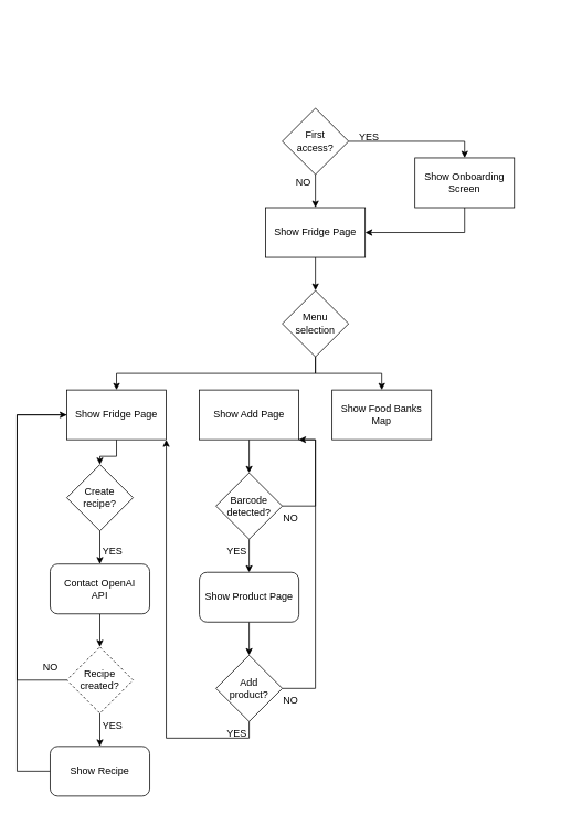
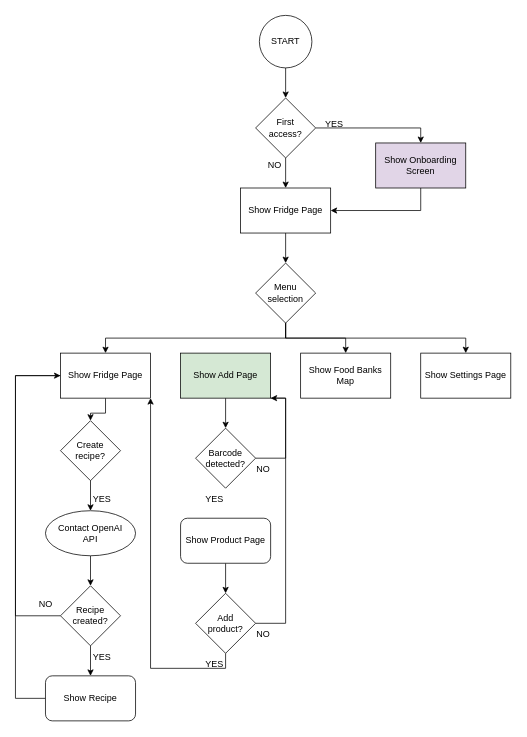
  <mxCell id="0" />
  <mxCell id="1" parent="0" />
+ <mxCell id="2" style="edgeStyle=orthogonalEdgeStyle;rounded=0;orthogonalLoop=1;jettySize=auto;html=1;exitX=0.5;exitY=1;exitDx=0;exitDy=0;entryX=0.5;entryY=0;entryDx=0;entryDy=0;endArrow=classic;endFill=1;" edge="1" parent="1" source="3" target="6"><mxGeometry relative="1" as="geometry" /></mxCell>
+ <mxCell id="3" value="START" style="ellipse;whiteSpace=wrap;html=1;aspect=fixed;" vertex="1" parent="1"><mxGeometry x="345" y="20" width="70" height="70" as="geometry" /></mxCell>
  <mxCell id="4" style="edgeStyle=orthogonalEdgeStyle;rounded=0;orthogonalLoop=1;jettySize=auto;html=1;exitX=0.5;exitY=1;exitDx=0;exitDy=0;endArrow=classic;endFill=1;" edge="1" parent="1" source="6" target="9"><mxGeometry relative="1" as="geometry" /></mxCell>
  <mxCell id="5" style="edgeStyle=orthogonalEdgeStyle;rounded=0;orthogonalLoop=1;jettySize=auto;html=1;exitX=1;exitY=0.5;exitDx=0;exitDy=0;entryX=0.5;entryY=0;entryDx=0;entryDy=0;endArrow=classic;endFill=1;" edge="1" parent="1" source="6" target="10"><mxGeometry relative="1" as="geometry" /></mxCell>
  <mxCell id="6" value="&lt;div&gt;First&lt;/div&gt;&lt;div&gt;access?&lt;/div&gt;" style="rhombus;whiteSpace=wrap;html=1;" vertex="1" parent="1"><mxGeometry x="340" y="130" width="80" height="80" as="geometry" /></mxCell>
  <mxCell id="7" style="edgeStyle=orthogonalEdgeStyle;rounded=0;orthogonalLoop=1;jettySize=auto;html=1;exitX=1;exitY=0.5;exitDx=0;exitDy=0;entryX=0.5;entryY=1;entryDx=0;entryDy=0;endArrow=none;endFill=0;startArrow=classic;startFill=1;" edge="1" parent="1" source="9" target="10"><mxGeometry relative="1" as="geometry" /></mxCell>
  <mxCell id="8" value="" style="edgeStyle=orthogonalEdgeStyle;rounded=0;orthogonalLoop=1;jettySize=auto;html=1;endArrow=classic;endFill=1;" edge="1" parent="1" source="9" target="16"><mxGeometry relative="1" as="geometry" /></mxCell>
  <mxCell id="9" value="Show Fridge Page" style="rounded=0;whiteSpace=wrap;html=1;" vertex="1" parent="1"><mxGeometry x="320" y="250" width="120" height="60" as="geometry" /></mxCell>
- <mxCell id="10" value="Show Onboarding Screen" style="rounded=0;whiteSpace=wrap;html=1;" vertex="1" parent="1"><mxGeometry x="500" y="190" width="120" height="60" as="geometry" /></mxCell>
+ <mxCell id="10" value="Show Onboarding Screen" style="rounded=0;whiteSpace=wrap;html=1;fillColor=#e1d5e7;" vertex="1" parent="1"><mxGeometry x="500" y="190" width="120" height="60" as="geometry" /></mxCell>
  <mxCell id="11" value="YES" style="text;html=1;strokeColor=none;fillColor=none;align=center;verticalAlign=middle;whiteSpace=wrap;rounded=0;" vertex="1" parent="1"><mxGeometry x="415" y="150" width="60" height="30" as="geometry" /></mxCell>
  <mxCell id="12" value="NO" style="text;html=1;align=center;verticalAlign=middle;resizable=0;points=[];autosize=1;strokeColor=none;fillColor=none;" vertex="1" parent="1"><mxGeometry x="345" y="205" width="40" height="30" as="geometry" /></mxCell>
  <mxCell id="13" style="edgeStyle=orthogonalEdgeStyle;rounded=0;orthogonalLoop=1;jettySize=auto;html=1;exitX=0.5;exitY=1;exitDx=0;exitDy=0;entryX=0.5;entryY=0;entryDx=0;entryDy=0;endArrow=classic;endFill=1;" edge="1" parent="1" source="16" target="23"><mxGeometry relative="1" as="geometry" /></mxCell>
  <mxCell id="14" style="edgeStyle=orthogonalEdgeStyle;rounded=0;orthogonalLoop=1;jettySize=auto;html=1;exitX=0.5;exitY=1;exitDx=0;exitDy=0;entryX=0.5;entryY=0;entryDx=0;entryDy=0;endArrow=classic;endFill=1;" edge="1" parent="1" source="16" target="17"><mxGeometry relative="1" as="geometry" /></mxCell>
+ <mxCell id="15" style="edgeStyle=orthogonalEdgeStyle;rounded=0;orthogonalLoop=1;jettySize=auto;html=1;exitX=0.5;exitY=1;exitDx=0;exitDy=0;entryX=0.5;entryY=0;entryDx=0;entryDy=0;endArrow=classic;endFill=1;" edge="1" parent="1" source="16" target="20"><mxGeometry relative="1" as="geometry" /></mxCell>
  <mxCell id="16" value="Menu selection" style="rhombus;whiteSpace=wrap;html=1;" vertex="1" parent="1"><mxGeometry x="340" y="350" width="80" height="80" as="geometry" /></mxCell>
  <mxCell id="17" value="Show Food Banks Map" style="rounded=0;whiteSpace=wrap;html=1;" vertex="1" parent="1"><mxGeometry x="400" y="470" width="120" height="60" as="geometry" /></mxCell>
  <mxCell id="18" style="edgeStyle=orthogonalEdgeStyle;rounded=0;orthogonalLoop=1;jettySize=auto;html=1;exitX=0.5;exitY=1;exitDx=0;exitDy=0;entryX=0.5;entryY=0;entryDx=0;entryDy=0;endArrow=classic;endFill=1;" edge="1" parent="1" source="19" target="26"><mxGeometry relative="1" as="geometry" /></mxCell>
- <mxCell id="19" value="Show Add Page" style="rounded=0;whiteSpace=wrap;html=1;" vertex="1" parent="1"><mxGeometry x="240" y="470" width="120" height="60" as="geometry" /></mxCell>
+ <mxCell id="19" value="Show Add Page" style="rounded=0;whiteSpace=wrap;html=1;fillColor=#d5e8d4;" vertex="1" parent="1"><mxGeometry x="240" y="470" width="120" height="60" as="geometry" /></mxCell>
+ <mxCell id="20" value="Show Settings Page" style="rounded=0;whiteSpace=wrap;html=1;" vertex="1" parent="1"><mxGeometry x="560" y="470" width="120" height="60" as="geometry" /></mxCell>
  <mxCell id="21" value="" style="edgeStyle=orthogonalEdgeStyle;rounded=0;orthogonalLoop=1;jettySize=auto;html=1;endArrow=classic;endFill=1;" edge="1" parent="1" source="23" target="36"><mxGeometry relative="1" as="geometry" /></mxCell>
  <mxCell id="22" style="edgeStyle=orthogonalEdgeStyle;rounded=0;orthogonalLoop=1;jettySize=auto;html=1;exitX=0;exitY=0.5;exitDx=0;exitDy=0;entryX=0;entryY=0.5;entryDx=0;entryDy=0;endArrow=none;endFill=0;" edge="1" parent="1" source="23" target="41"><mxGeometry relative="1" as="geometry"><Array as="points"><mxPoint x="20" y="500" /><mxPoint x="20" y="820" /></Array></mxGeometry></mxCell>
  <mxCell id="23" value="Show Fridge Page" style="rounded=0;whiteSpace=wrap;html=1;" vertex="1" parent="1"><mxGeometry x="80" y="470" width="120" height="60" as="geometry" /></mxCell>
- <mxCell id="24" style="edgeStyle=orthogonalEdgeStyle;rounded=0;orthogonalLoop=1;jettySize=auto;html=1;exitX=0.5;exitY=1;exitDx=0;exitDy=0;entryX=0.5;entryY=0;entryDx=0;entryDy=0;endArrow=classic;endFill=1;" edge="1" parent="1" source="26" target="28"><mxGeometry relative="1" as="geometry" /></mxCell>
  <mxCell id="25" style="edgeStyle=orthogonalEdgeStyle;rounded=0;orthogonalLoop=1;jettySize=auto;html=1;exitX=1;exitY=0.5;exitDx=0;exitDy=0;entryX=1;entryY=1;entryDx=0;entryDy=0;endArrow=none;endFill=0;" edge="1" parent="1" source="26" target="19"><mxGeometry relative="1" as="geometry"><Array as="points"><mxPoint x="380" y="610" /><mxPoint x="380" y="530" /></Array></mxGeometry></mxCell>
  <mxCell id="26" value="Barcode detected?" style="rhombus;whiteSpace=wrap;html=1;" vertex="1" parent="1"><mxGeometry x="260" y="570" width="80" height="80" as="geometry" /></mxCell>
  <mxCell id="27" style="edgeStyle=orthogonalEdgeStyle;rounded=0;orthogonalLoop=1;jettySize=auto;html=1;exitX=0.5;exitY=1;exitDx=0;exitDy=0;endArrow=classic;endFill=1;" edge="1" parent="1" source="28" target="31"><mxGeometry relative="1" as="geometry" /></mxCell>
  <mxCell id="28" value="Show Product Page" style="rounded=1;whiteSpace=wrap;html=1;" vertex="1" parent="1"><mxGeometry x="240" y="690" width="120" height="60" as="geometry" /></mxCell>
  <mxCell id="29" style="edgeStyle=orthogonalEdgeStyle;rounded=0;orthogonalLoop=1;jettySize=auto;html=1;exitX=0.5;exitY=1;exitDx=0;exitDy=0;entryX=1;entryY=1;entryDx=0;entryDy=0;endArrow=classic;endFill=1;" edge="1" parent="1" source="31" target="23"><mxGeometry relative="1" as="geometry" /></mxCell>
  <mxCell id="30" style="edgeStyle=orthogonalEdgeStyle;rounded=0;orthogonalLoop=1;jettySize=auto;html=1;exitX=1;exitY=0.5;exitDx=0;exitDy=0;entryX=1;entryY=1;entryDx=0;entryDy=0;endArrow=classic;endFill=1;" edge="1" parent="1" source="31" target="19"><mxGeometry relative="1" as="geometry"><Array as="points"><mxPoint x="380" y="830" /><mxPoint x="380" y="530" /></Array></mxGeometry></mxCell>
  <mxCell id="31" value="&lt;div&gt;Add &lt;br&gt;&lt;/div&gt;&lt;div&gt;product?&lt;/div&gt;" style="rhombus;whiteSpace=wrap;html=1;" vertex="1" parent="1"><mxGeometry x="260" y="790" width="80" height="80" as="geometry" /></mxCell>
  <mxCell id="32" value="YES" style="text;html=1;align=center;verticalAlign=middle;resizable=0;points=[];autosize=1;strokeColor=none;fillColor=none;" vertex="1" parent="1"><mxGeometry x="260" y="650" width="50" height="30" as="geometry" /></mxCell>
  <mxCell id="33" value="NO" style="text;html=1;align=center;verticalAlign=middle;resizable=0;points=[];autosize=1;strokeColor=none;fillColor=none;" vertex="1" parent="1"><mxGeometry x="330" y="610" width="40" height="30" as="geometry" /></mxCell>
  <mxCell id="34" value="YES" style="text;html=1;align=center;verticalAlign=middle;resizable=0;points=[];autosize=1;strokeColor=none;fillColor=none;" vertex="1" parent="1"><mxGeometry x="260" y="870" width="50" height="30" as="geometry" /></mxCell>
  <mxCell id="35" value="NO" style="text;html=1;align=center;verticalAlign=middle;resizable=0;points=[];autosize=1;strokeColor=none;fillColor=none;" vertex="1" parent="1"><mxGeometry x="330" y="830" width="40" height="30" as="geometry" /></mxCell>
  <mxCell id="36" value="&lt;div&gt;Create&lt;/div&gt;&lt;div&gt;recipe?&lt;/div&gt;" style="rhombus;whiteSpace=wrap;html=1;" vertex="1" parent="1"><mxGeometry x="80" y="560" width="80" height="80" as="geometry" /></mxCell>
  <mxCell id="37" value="" style="edgeStyle=orthogonalEdgeStyle;rounded=0;orthogonalLoop=1;jettySize=auto;html=1;endArrow=none;endFill=0;startArrow=classic;startFill=1;" edge="1" parent="1" source="39" target="36"><mxGeometry relative="1" as="geometry" /></mxCell>
  <mxCell id="38" value="" style="edgeStyle=orthogonalEdgeStyle;rounded=0;orthogonalLoop=1;jettySize=auto;html=1;endArrow=classic;endFill=1;" edge="1" parent="1" source="39" target="41"><mxGeometry relative="1" as="geometry" /></mxCell>
- <mxCell id="39" value="&lt;div&gt;Contact OpenAI&lt;br&gt;&lt;/div&gt;&lt;div&gt;API&lt;/div&gt;" style="rounded=1;whiteSpace=wrap;html=1;" vertex="1" parent="1"><mxGeometry x="60" y="680" width="120" height="60" as="geometry" /></mxCell>
+ <mxCell id="39" value="&lt;div&gt;Contact OpenAI&lt;br&gt;&lt;/div&gt;&lt;div&gt;API&lt;/div&gt;" style="ellipse;whiteSpace=wrap;html=1;" vertex="1" parent="1"><mxGeometry x="60" y="680" width="120" height="60" as="geometry" /></mxCell>
  <mxCell id="40" value="" style="edgeStyle=orthogonalEdgeStyle;rounded=0;orthogonalLoop=1;jettySize=auto;html=1;endArrow=classic;endFill=1;" edge="1" parent="1" source="41" target="44"><mxGeometry relative="1" as="geometry" /></mxCell>
- <mxCell id="41" value="Recipe created?" style="rhombus;whiteSpace=wrap;html=1;dashed=1;" vertex="1" parent="1"><mxGeometry x="80" y="780" width="80" height="80" as="geometry" /></mxCell>
+ <mxCell id="41" value="Recipe created?" style="rhombus;whiteSpace=wrap;html=1;" vertex="1" parent="1"><mxGeometry x="80" y="780" width="80" height="80" as="geometry" /></mxCell>
  <mxCell id="42" value="YES" style="text;html=1;align=center;verticalAlign=middle;resizable=0;points=[];autosize=1;strokeColor=none;fillColor=none;" vertex="1" parent="1"><mxGeometry x="110" y="650" width="50" height="30" as="geometry" /></mxCell>
  <mxCell id="43" style="edgeStyle=orthogonalEdgeStyle;rounded=0;orthogonalLoop=1;jettySize=auto;html=1;entryX=0;entryY=0.5;entryDx=0;entryDy=0;endArrow=classic;endFill=1;" edge="1" parent="1" source="44" target="23"><mxGeometry relative="1" as="geometry"><Array as="points"><mxPoint x="20" y="930" /><mxPoint x="20" y="500" /></Array></mxGeometry></mxCell>
  <mxCell id="44" value="Show Recipe" style="rounded=1;whiteSpace=wrap;html=1;" vertex="1" parent="1"><mxGeometry x="60" y="900" width="120" height="60" as="geometry" /></mxCell>
  <mxCell id="45" value="YES" style="text;html=1;align=center;verticalAlign=middle;resizable=0;points=[];autosize=1;strokeColor=none;fillColor=none;" vertex="1" parent="1"><mxGeometry x="110" y="860" width="50" height="30" as="geometry" /></mxCell>
  <mxCell id="46" value="NO" style="text;html=1;align=center;verticalAlign=middle;resizable=0;points=[];autosize=1;strokeColor=none;fillColor=none;" vertex="1" parent="1"><mxGeometry x="40" y="790" width="40" height="30" as="geometry" /></mxCell>
